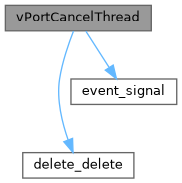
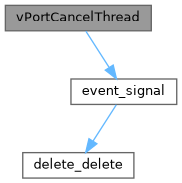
  digraph {
    rankdir=TB
    node [color=grey40 fillcolor=white fontname=Helvetica fontsize=10 shape=box style=filled]
    edge [color=steelblue1 fontname=Helvetica fontsize=10 labelfontname=Helvetica labelfontsize=10 style=solid]
    n1 [color=gray40 fillcolor=grey60 fontcolor=black height=0.2 label=vPortCancelThread width=0.4]
    n2 [height=0.2 label=delete_delete width=0.4]
    n3 [height=0.2 label=event_signal width=0.4]
-   n1 -> n2
+   n3 -> n2
    n1 -> n3
  }
